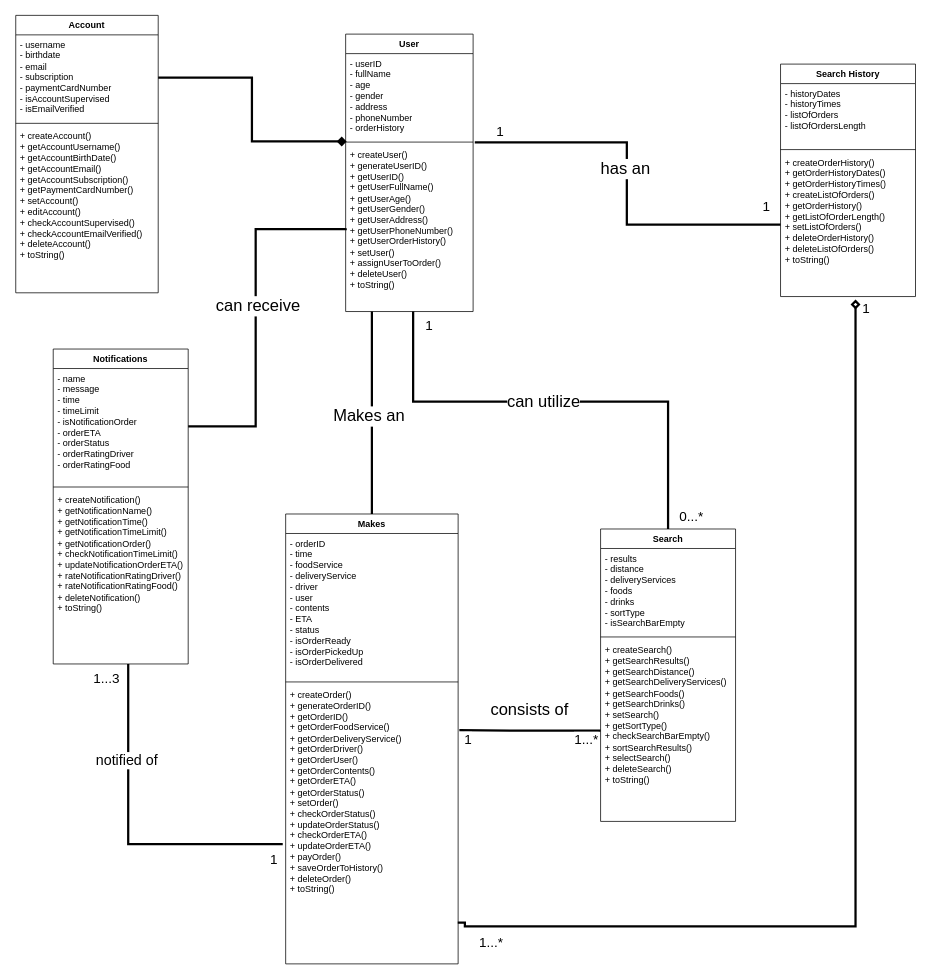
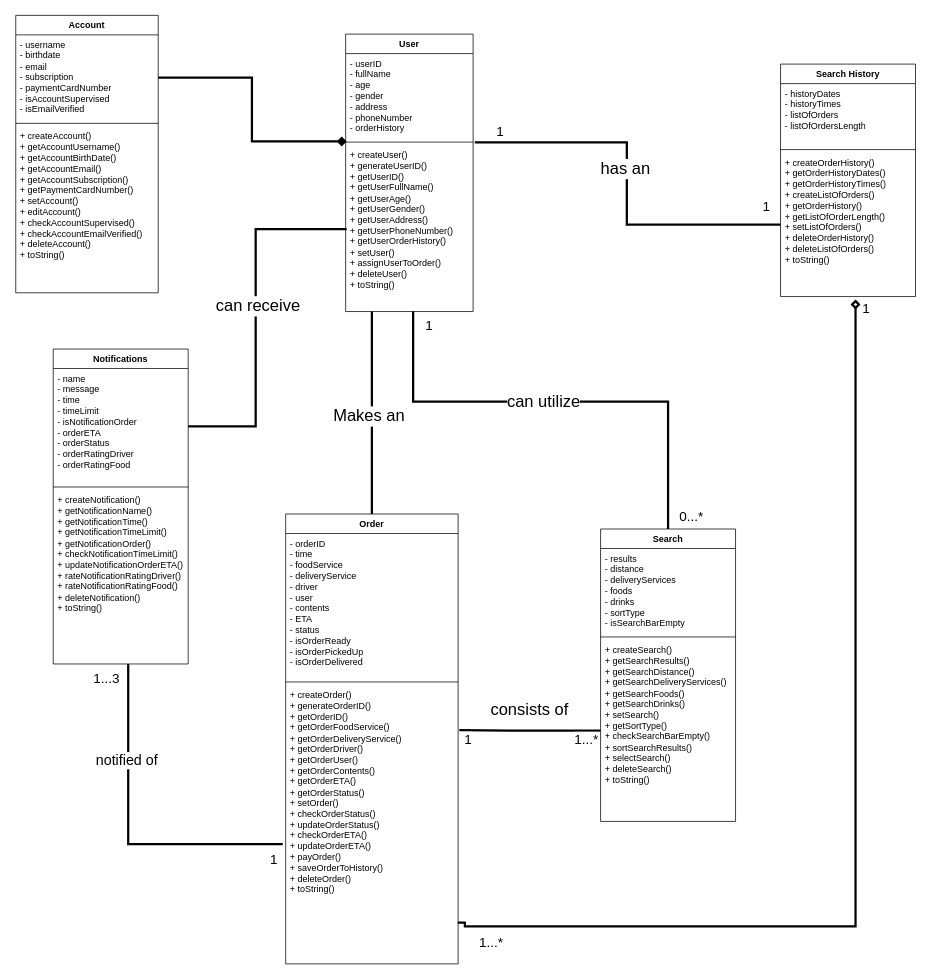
  <mxCell id="0" />
  <mxCell id="1" parent="0" />
  <mxCell id="2" value="User" style="swimlane;fontStyle=1;align=center;verticalAlign=top;childLayout=stackLayout;horizontal=1;startSize=26;horizontalStack=0;resizeParent=1;resizeParentMax=0;resizeLast=0;collapsible=1;marginBottom=0;whiteSpace=wrap;html=1;" parent="1" vertex="1"><mxGeometry x="460" y="45" width="170" height="370" as="geometry" /></mxCell>
  <mxCell id="3" value="- userID&lt;br&gt;- fullName&lt;br&gt;- age&lt;br&gt;- gender&lt;br&gt;- address&lt;br&gt;- phoneNumber&lt;br&gt;- orderHistory" style="text;strokeColor=none;fillColor=none;align=left;verticalAlign=top;spacingLeft=4;spacingRight=4;overflow=hidden;rotatable=0;points=[[0,0.5],[1,0.5]];portConstraint=eastwest;whiteSpace=wrap;html=1;" parent="2" vertex="1"><mxGeometry y="26" width="170" height="114" as="geometry" /></mxCell>
  <mxCell id="4" value="" style="line;strokeWidth=1;fillColor=none;align=left;verticalAlign=middle;spacingTop=-1;spacingLeft=3;spacingRight=3;rotatable=0;labelPosition=right;points=[];portConstraint=eastwest;strokeColor=inherit;" parent="2" vertex="1"><mxGeometry y="140" width="170" height="8" as="geometry" /></mxCell>
  <mxCell id="5" value="+ createUser()&lt;br&gt;+ generateUserID()&lt;br&gt;+ getUserID()&lt;br&gt;+ getUserFullName()&lt;br&gt;+ getUserAge()&lt;br&gt;+ getUserGender()&lt;br&gt;+ getUserAddress()&lt;br&gt;+ getUserPhoneNumber()&lt;br&gt;+ getUserOrderHistory()&lt;br&gt;+ setUser()&lt;br&gt;+ assignUserToOrder()&lt;br&gt;+ deleteUser()&lt;br&gt;+ toString()" style="text;strokeColor=none;fillColor=none;align=left;verticalAlign=top;spacingLeft=4;spacingRight=4;overflow=hidden;rotatable=0;points=[[0,0.5],[1,0.5]];portConstraint=eastwest;whiteSpace=wrap;html=1;" parent="2" vertex="1"><mxGeometry y="148" width="170" height="222" as="geometry" /></mxCell>
- <mxCell id="6" value="Makes" style="swimlane;fontStyle=1;align=center;verticalAlign=top;childLayout=stackLayout;horizontal=1;startSize=26;horizontalStack=0;resizeParent=1;resizeParentMax=0;resizeLast=0;collapsible=1;marginBottom=0;whiteSpace=wrap;html=1;" parent="1" vertex="1"><mxGeometry x="380" y="685" width="230" height="600" as="geometry" /></mxCell>
+ <mxCell id="6" value="Order" style="swimlane;fontStyle=1;align=center;verticalAlign=top;childLayout=stackLayout;horizontal=1;startSize=26;horizontalStack=0;resizeParent=1;resizeParentMax=0;resizeLast=0;collapsible=1;marginBottom=0;whiteSpace=wrap;html=1;" parent="1" vertex="1"><mxGeometry x="380" y="685" width="230" height="600" as="geometry" /></mxCell>
  <mxCell id="7" value="- orderID&lt;br&gt;- time&lt;br&gt;- foodService&lt;br&gt;- deliveryService&lt;br&gt;- driver&lt;br&gt;- user&lt;br&gt;- contents&lt;br&gt;- ETA&lt;br&gt;- status&lt;br&gt;- isOrderReady&lt;br&gt;- isOrderPickedUp&lt;br&gt;- isOrderDelivered" style="text;strokeColor=none;fillColor=none;align=left;verticalAlign=top;spacingLeft=4;spacingRight=4;overflow=hidden;rotatable=0;points=[[0,0.5],[1,0.5]];portConstraint=eastwest;whiteSpace=wrap;html=1;" parent="6" vertex="1"><mxGeometry y="26" width="230" height="194" as="geometry" /></mxCell>
  <mxCell id="8" value="" style="line;strokeWidth=1;fillColor=none;align=left;verticalAlign=middle;spacingTop=-1;spacingLeft=3;spacingRight=3;rotatable=0;labelPosition=right;points=[];portConstraint=eastwest;strokeColor=inherit;" parent="6" vertex="1"><mxGeometry y="220" width="230" height="8" as="geometry" /></mxCell>
  <mxCell id="9" value="+ createOrder()&lt;br&gt;+ generateOrderID()&lt;br&gt;+ getOrderID()&lt;br&gt;+ getOrderFoodService()&lt;br&gt;+ getOrderDeliveryService()&lt;br&gt;+ getOrderDriver()&lt;br&gt;+ getOrderUser()&lt;br&gt;+ getOrderContents()&lt;br&gt;+ getOrderETA()&lt;br&gt;+ getOrderStatus()&lt;br&gt;+ setOrder()&lt;br&gt;+ checkOrderStatus()&lt;br&gt;+ updateOrderStatus()&lt;br&gt;+ checkOrderETA()&lt;br&gt;+ updateOrderETA()&lt;br&gt;+ payOrder()&lt;br&gt;+ saveOrderToHistory()&lt;br&gt;+ deleteOrder()&lt;br&gt;+ toString()" style="text;strokeColor=none;fillColor=none;align=left;verticalAlign=top;spacingLeft=4;spacingRight=4;overflow=hidden;rotatable=0;points=[[0,0.5],[1,0.5]];portConstraint=eastwest;whiteSpace=wrap;html=1;" parent="6" vertex="1"><mxGeometry y="228" width="230" height="372" as="geometry" /></mxCell>
  <mxCell id="10" value="" style="text;strokeColor=none;fillColor=none;align=left;verticalAlign=middle;spacingTop=-1;spacingLeft=4;spacingRight=4;rotatable=0;labelPosition=right;points=[];portConstraint=eastwest;" parent="1" vertex="1"><mxGeometry x="150" y="161" width="20" height="14" as="geometry" /></mxCell>
  <mxCell id="11" value="Account" style="swimlane;fontStyle=1;align=center;verticalAlign=top;childLayout=stackLayout;horizontal=1;startSize=26;horizontalStack=0;resizeParent=1;resizeParentMax=0;resizeLast=0;collapsible=1;marginBottom=0;whiteSpace=wrap;html=1;" parent="1" vertex="1"><mxGeometry x="20" y="20" width="190" height="370" as="geometry" /></mxCell>
  <mxCell id="12" value="- username&lt;br&gt;- birthdate&lt;br&gt;- email&lt;br&gt;- subscription&lt;br&gt;- paymentCardNumber&lt;br&gt;- isAccountSupervised&lt;br&gt;- isEmailVerified" style="text;strokeColor=none;fillColor=none;align=left;verticalAlign=top;spacingLeft=4;spacingRight=4;overflow=hidden;rotatable=0;points=[[0,0.5],[1,0.5]];portConstraint=eastwest;whiteSpace=wrap;html=1;" parent="11" vertex="1"><mxGeometry y="26" width="190" height="114" as="geometry" /></mxCell>
  <mxCell id="13" value="" style="line;strokeWidth=1;fillColor=none;align=left;verticalAlign=middle;spacingTop=-1;spacingLeft=3;spacingRight=3;rotatable=0;labelPosition=right;points=[];portConstraint=eastwest;strokeColor=inherit;" parent="11" vertex="1"><mxGeometry y="140" width="190" height="8" as="geometry" /></mxCell>
  <mxCell id="14" value="+ createAccount()&lt;br&gt;+ getAccountUsername()&lt;br&gt;+ getAccountBirthDate()&lt;br&gt;+ getAccountEmail()&lt;br&gt;+ getAccountSubscription()&lt;br&gt;+ getPaymentCardNumber()&lt;br&gt;+ setAccount()&lt;br&gt;+ editAccount()&lt;br&gt;+ checkAccountSupervised()&lt;br&gt;+ checkAccountEmailVerified()&lt;br&gt;+ deleteAccount()&lt;br&gt;+ toString()" style="text;strokeColor=none;fillColor=none;align=left;verticalAlign=top;spacingLeft=4;spacingRight=4;overflow=hidden;rotatable=0;points=[[0,0.5],[1,0.5]];portConstraint=eastwest;whiteSpace=wrap;html=1;" parent="11" vertex="1"><mxGeometry y="148" width="190" height="222" as="geometry" /></mxCell>
  <mxCell id="15" value="Notifications" style="swimlane;fontStyle=1;align=center;verticalAlign=top;childLayout=stackLayout;horizontal=1;startSize=26;horizontalStack=0;resizeParent=1;resizeParentMax=0;resizeLast=0;collapsible=1;marginBottom=0;whiteSpace=wrap;html=1;" parent="1" vertex="1"><mxGeometry x="70" y="465" width="180" height="420" as="geometry" /></mxCell>
  <mxCell id="16" value="- name&lt;br&gt;- message&lt;br&gt;- time&lt;br&gt;- timeLimit&lt;br&gt;- isNotificationOrder&lt;br&gt;- orderETA&lt;br&gt;- orderStatus&lt;br&gt;- orderRatingDriver&lt;br&gt;- orderRatingFood" style="text;strokeColor=none;fillColor=none;align=left;verticalAlign=top;spacingLeft=4;spacingRight=4;overflow=hidden;rotatable=0;points=[[0,0.5],[1,0.5]];portConstraint=eastwest;whiteSpace=wrap;html=1;" parent="15" vertex="1"><mxGeometry y="26" width="180" height="154" as="geometry" /></mxCell>
  <mxCell id="17" value="" style="line;strokeWidth=1;fillColor=none;align=left;verticalAlign=middle;spacingTop=-1;spacingLeft=3;spacingRight=3;rotatable=0;labelPosition=right;points=[];portConstraint=eastwest;strokeColor=inherit;" parent="15" vertex="1"><mxGeometry y="180" width="180" height="8" as="geometry" /></mxCell>
  <mxCell id="18" value="+ createNotification()&lt;br&gt;+ getNotificationName()&lt;br&gt;+ getNotificationTime()&lt;br&gt;+ getNotificationTimeLimit()&lt;br&gt;+ getNotificationOrder()&lt;br&gt;+ checkNotificationTimeLimit()&lt;br&gt;+ updateNotificationOrderETA()&lt;br&gt;+ rateNotificationRatingDriver()&lt;br&gt;+ rateNotificationRatingFood()&lt;br&gt;+ deleteNotification()&lt;br&gt;+ toString()" style="text;strokeColor=none;fillColor=none;align=left;verticalAlign=top;spacingLeft=4;spacingRight=4;overflow=hidden;rotatable=0;points=[[0,0.5],[1,0.5]];portConstraint=eastwest;whiteSpace=wrap;html=1;" parent="15" vertex="1"><mxGeometry y="188" width="180" height="232" as="geometry" /></mxCell>
  <mxCell id="19" value="Search History" style="swimlane;fontStyle=1;align=center;verticalAlign=top;childLayout=stackLayout;horizontal=1;startSize=26;horizontalStack=0;resizeParent=1;resizeParentMax=0;resizeLast=0;collapsible=1;marginBottom=0;whiteSpace=wrap;html=1;" parent="1" vertex="1"><mxGeometry x="1040" y="85" width="180" height="310" as="geometry" /></mxCell>
  <mxCell id="20" value="- historyDates&lt;br&gt;- historyTimes&lt;br&gt;- listOfOrders&lt;br&gt;- listOfOrdersLength" style="text;strokeColor=none;fillColor=none;align=left;verticalAlign=top;spacingLeft=4;spacingRight=4;overflow=hidden;rotatable=0;points=[[0,0.5],[1,0.5]];portConstraint=eastwest;whiteSpace=wrap;html=1;" parent="19" vertex="1"><mxGeometry y="26" width="180" height="84" as="geometry" /></mxCell>
  <mxCell id="21" value="" style="line;strokeWidth=1;fillColor=none;align=left;verticalAlign=middle;spacingTop=-1;spacingLeft=3;spacingRight=3;rotatable=0;labelPosition=right;points=[];portConstraint=eastwest;strokeColor=inherit;" parent="19" vertex="1"><mxGeometry y="110" width="180" height="8" as="geometry" /></mxCell>
  <mxCell id="22" value="+ createOrderHistory()&lt;br&gt;+ getOrderHistoryDates()&lt;br&gt;+ getOrderHistoryTimes()&lt;br&gt;+ createListOfOrders()&lt;br&gt;+ getOrderHistory()&lt;br&gt;+ getListOfOrderLength()&lt;br&gt;+ setListOfOrders()&lt;br&gt;+ deleteOrderHistory()&lt;br&gt;+ deleteListOfOrders()&lt;br&gt;+ toString()" style="text;strokeColor=none;fillColor=none;align=left;verticalAlign=top;spacingLeft=4;spacingRight=4;overflow=hidden;rotatable=0;points=[[0,0.5],[1,0.5]];portConstraint=eastwest;whiteSpace=wrap;html=1;" parent="19" vertex="1"><mxGeometry y="118" width="180" height="192" as="geometry" /></mxCell>
  <mxCell id="23" value="Search" style="swimlane;fontStyle=1;align=center;verticalAlign=top;childLayout=stackLayout;horizontal=1;startSize=26;horizontalStack=0;resizeParent=1;resizeParentMax=0;resizeLast=0;collapsible=1;marginBottom=0;whiteSpace=wrap;html=1;" parent="1" vertex="1"><mxGeometry x="800" y="705" width="180" height="390" as="geometry" /></mxCell>
  <mxCell id="24" value="- results&lt;br&gt;- distance&lt;br&gt;- deliveryServices&lt;br&gt;- foods&lt;br&gt;- drinks&lt;br&gt;- sortType&lt;br&gt;- isSearchBarEmpty" style="text;strokeColor=none;fillColor=none;align=left;verticalAlign=top;spacingLeft=4;spacingRight=4;overflow=hidden;rotatable=0;points=[[0,0.5],[1,0.5]];portConstraint=eastwest;whiteSpace=wrap;html=1;" parent="23" vertex="1"><mxGeometry y="26" width="180" height="114" as="geometry" /></mxCell>
  <mxCell id="25" value="" style="line;strokeWidth=1;fillColor=none;align=left;verticalAlign=middle;spacingTop=-1;spacingLeft=3;spacingRight=3;rotatable=0;labelPosition=right;points=[];portConstraint=eastwest;strokeColor=inherit;" parent="23" vertex="1"><mxGeometry y="140" width="180" height="8" as="geometry" /></mxCell>
  <mxCell id="26" value="+ createSearch()&lt;br&gt;+ getSearchResults()&lt;br&gt;+ getSearchDistance()&lt;br&gt;+ getSearchDeliveryServices()&lt;br&gt;+ getSearchFoods()&lt;br&gt;+ getSearchDrinks()&lt;br&gt;+ setSearch()&lt;br&gt;+ getSortType()&lt;br&gt;+ checkSearchBarEmpty()&lt;br&gt;+ sortSearchResults()&lt;br&gt;+ selectSearch()&lt;br&gt;+ deleteSearch()&lt;br&gt;+ toString()" style="text;strokeColor=none;fillColor=none;align=left;verticalAlign=top;spacingLeft=4;spacingRight=4;overflow=hidden;rotatable=0;points=[[0,0.5],[1,0.5]];portConstraint=eastwest;whiteSpace=wrap;html=1;" parent="23" vertex="1"><mxGeometry y="148" width="180" height="242" as="geometry" /></mxCell>
  <mxCell id="27" style="edgeStyle=orthogonalEdgeStyle;orthogonalLoop=1;jettySize=auto;html=1;entryX=0.008;entryY=-0.022;entryDx=0;entryDy=0;entryPerimeter=0;endArrow=diamond;endFill=1;rounded=0;strokeWidth=3;" parent="1" source="12" target="5" edge="1"><mxGeometry relative="1" as="geometry" /></mxCell>
  <mxCell id="28" style="edgeStyle=orthogonalEdgeStyle;rounded=0;orthogonalLoop=1;jettySize=auto;html=1;entryX=1.013;entryY=1.039;entryDx=0;entryDy=0;entryPerimeter=0;strokeWidth=3;endArrow=none;endFill=0;" parent="1" source="22" target="3" edge="1"><mxGeometry relative="1" as="geometry"><mxPoint x="710" y="-5" as="targetPoint" /></mxGeometry></mxCell>
  <mxCell id="29" value="has an" style="edgeLabel;html=1;align=center;verticalAlign=middle;resizable=0;points=[];fontSize=22;" parent="28" vertex="1" connectable="0"><mxGeometry x="0.082" y="3" relative="1" as="geometry"><mxPoint as="offset" /></mxGeometry></mxCell>
  <mxCell id="30" value="1" style="edgeLabel;html=1;align=center;verticalAlign=middle;resizable=0;points=[];fontSize=18;" parent="28" vertex="1" connectable="0"><mxGeometry x="0.823" y="-1" relative="1" as="geometry"><mxPoint x="-12" y="-13" as="offset" /></mxGeometry></mxCell>
  <mxCell id="31" style="edgeStyle=orthogonalEdgeStyle;rounded=0;orthogonalLoop=1;jettySize=auto;html=1;entryX=0.5;entryY=0;entryDx=0;entryDy=0;endArrow=none;endFill=0;strokeWidth=3;" parent="1" source="5" target="6" edge="1"><mxGeometry relative="1" as="geometry"><Array as="points"><mxPoint x="540" y="215" /><mxPoint x="540" y="215" /></Array></mxGeometry></mxCell>
  <mxCell id="32" value="Makes an" style="edgeLabel;html=1;align=center;verticalAlign=middle;resizable=0;points=[];fontSize=22;" parent="31" vertex="1" connectable="0"><mxGeometry x="-0.057" y="1" relative="1" as="geometry"><mxPoint x="-6" y="12" as="offset" /></mxGeometry></mxCell>
  <mxCell id="33" style="edgeStyle=orthogonalEdgeStyle;rounded=0;orthogonalLoop=1;jettySize=auto;html=1;strokeWidth=3;endArrow=none;endFill=0;exitX=0;exitY=0.5;exitDx=0;exitDy=0;" parent="1" source="5" edge="1"><mxGeometry relative="1" as="geometry"><mxPoint x="250" y="568" as="targetPoint" /><Array as="points"><mxPoint x="340" y="305" /><mxPoint x="340" y="568" /></Array></mxGeometry></mxCell>
  <mxCell id="34" value="can receive" style="edgeLabel;html=1;align=center;verticalAlign=middle;resizable=0;points=[];fontSize=22;" parent="33" vertex="1" connectable="0"><mxGeometry x="-0.057" y="2" relative="1" as="geometry"><mxPoint as="offset" /></mxGeometry></mxCell>
  <mxCell id="35" value="1" style="edgeLabel;html=1;align=center;verticalAlign=middle;resizable=0;points=[];fontSize=18;" parent="1" vertex="1" connectable="0"><mxGeometry x="1020.004" y="274.998" as="geometry" /></mxCell>
  <mxCell id="36" style="edgeStyle=orthogonalEdgeStyle;rounded=0;orthogonalLoop=1;jettySize=auto;html=1;endArrow=diamond;endFill=0;strokeWidth=3;exitX=0.998;exitY=0.852;exitDx=0;exitDy=0;exitPerimeter=0;" parent="1" source="9" edge="1"><mxGeometry relative="1" as="geometry"><mxPoint x="1140" y="399" as="targetPoint" /><Array as="points"><mxPoint x="619" y="1235" /><mxPoint x="1140" y="1235" /></Array></mxGeometry></mxCell>
  <mxCell id="37" value="1...*" style="edgeLabel;html=1;align=center;verticalAlign=middle;resizable=0;points=[];fontSize=18;" parent="36" vertex="1" connectable="0"><mxGeometry x="-0.857" y="3" relative="1" as="geometry"><mxPoint x="-49" y="24" as="offset" /></mxGeometry></mxCell>
  <mxCell id="38" value="1" style="edgeLabel;html=1;align=center;verticalAlign=middle;resizable=0;points=[];fontSize=18;" parent="36" vertex="1" connectable="0"><mxGeometry x="0.903" y="5" relative="1" as="geometry"><mxPoint x="18" y="-54" as="offset" /></mxGeometry></mxCell>
  <mxCell id="39" style="edgeStyle=orthogonalEdgeStyle;rounded=0;orthogonalLoop=1;jettySize=auto;html=1;entryX=0.5;entryY=0;entryDx=0;entryDy=0;strokeWidth=3;endArrow=none;endFill=0;" parent="1" source="5" target="23" edge="1"><mxGeometry relative="1" as="geometry"><Array as="points"><mxPoint x="550" y="535" /><mxPoint x="890" y="535" /></Array></mxGeometry></mxCell>
  <mxCell id="40" value="can utilize" style="edgeLabel;html=1;align=center;verticalAlign=middle;resizable=0;points=[];fontSize=22;" parent="39" vertex="1" connectable="0"><mxGeometry x="-0.164" y="-5" relative="1" as="geometry"><mxPoint x="30" y="-5" as="offset" /></mxGeometry></mxCell>
  <mxCell id="41" value="1" style="edgeLabel;html=1;align=center;verticalAlign=middle;resizable=0;points=[];fontSize=18;" parent="39" vertex="1" connectable="0"><mxGeometry x="-0.944" y="3" relative="1" as="geometry"><mxPoint x="17" as="offset" /></mxGeometry></mxCell>
  <mxCell id="42" value="0...*" style="edgeLabel;html=1;align=center;verticalAlign=middle;resizable=0;points=[];fontSize=18;" parent="39" vertex="1" connectable="0"><mxGeometry x="0.936" y="3" relative="1" as="geometry"><mxPoint x="27" y="3" as="offset" /></mxGeometry></mxCell>
  <mxCell id="43" style="edgeStyle=orthogonalEdgeStyle;rounded=0;orthogonalLoop=1;jettySize=auto;html=1;entryX=1.007;entryY=0.162;entryDx=0;entryDy=0;entryPerimeter=0;endArrow=none;endFill=0;strokeWidth=3;" parent="1" source="26" target="9" edge="1"><mxGeometry relative="1" as="geometry" /></mxCell>
  <mxCell id="44" value="consists of" style="edgeLabel;html=1;align=center;verticalAlign=middle;resizable=0;points=[];fontSize=22;" parent="43" vertex="1" connectable="0"><mxGeometry x="0.104" y="3" relative="1" as="geometry"><mxPoint x="8" y="-31" as="offset" /></mxGeometry></mxCell>
  <mxCell id="45" value="1" style="edgeLabel;html=1;align=center;verticalAlign=middle;resizable=0;points=[];fontSize=18;" parent="43" vertex="1" connectable="0"><mxGeometry x="0.88" y="3" relative="1" as="geometry"><mxPoint y="9" as="offset" /></mxGeometry></mxCell>
  <mxCell id="46" value="1...*" style="edgeLabel;html=1;align=center;verticalAlign=middle;resizable=0;points=[];fontSize=18;" parent="43" vertex="1" connectable="0"><mxGeometry x="-0.858" y="3" relative="1" as="geometry"><mxPoint x="-7" y="8" as="offset" /></mxGeometry></mxCell>
  <mxCell id="47" style="edgeStyle=orthogonalEdgeStyle;rounded=0;orthogonalLoop=1;jettySize=auto;html=1;entryX=-0.017;entryY=0.571;entryDx=0;entryDy=0;entryPerimeter=0;endArrow=none;endFill=0;strokeWidth=3;" parent="1" source="18" target="9" edge="1"><mxGeometry relative="1" as="geometry"><Array as="points"><mxPoint x="170" y="1125" /></Array></mxGeometry></mxCell>
  <mxCell id="48" value="notified of" style="edgeLabel;html=1;align=center;verticalAlign=middle;resizable=0;points=[];fontSize=19;" parent="47" vertex="1" connectable="0"><mxGeometry x="-0.428" y="-3" relative="1" as="geometry"><mxPoint as="offset" /></mxGeometry></mxCell>
  <mxCell id="49" value="1...3" style="edgeLabel;html=1;align=center;verticalAlign=middle;resizable=0;points=[];fontSize=18;" parent="47" vertex="1" connectable="0"><mxGeometry x="-0.938" y="1" relative="1" as="geometry"><mxPoint x="-31" y="5" as="offset" /></mxGeometry></mxCell>
  <mxCell id="50" value="1" style="edgeLabel;html=1;align=center;verticalAlign=middle;resizable=0;points=[];fontSize=18;" parent="47" vertex="1" connectable="0"><mxGeometry x="0.863" y="-1" relative="1" as="geometry"><mxPoint x="18" y="19" as="offset" /></mxGeometry></mxCell>
